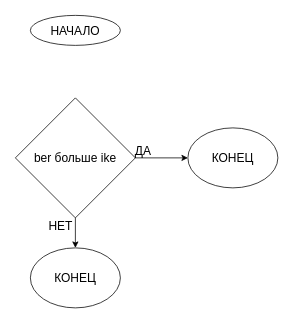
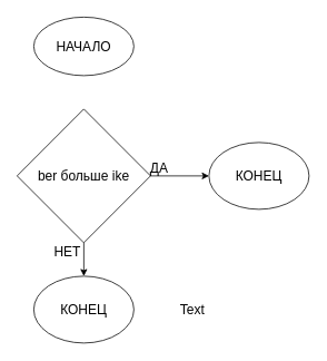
  <mxCell id="0" />
  <mxCell id="1" parent="0" />
- <mxCell id="2" value="НАЧАЛО" style="ellipse;whiteSpace=wrap;html=1;fontSize=16;" vertex="1" parent="1"><mxGeometry x="40" y="20" width="120" height="40" as="geometry" /></mxCell>
+ <mxCell id="2" value="НАЧАЛО" style="ellipse;whiteSpace=wrap;html=1;fontSize=16;" vertex="1" parent="1"><mxGeometry x="40" y="20" width="120" height="70" as="geometry" /></mxCell>
  <mxCell id="3" style="edgeStyle=orthogonalEdgeStyle;rounded=0;orthogonalLoop=1;jettySize=auto;html=1;entryX=0;entryY=0.5;entryDx=0;entryDy=0;fontSize=16;" edge="1" parent="1" source="5" target="6"><mxGeometry relative="1" as="geometry"><mxPoint x="260" y="210" as="targetPoint" /></mxGeometry></mxCell>
  <mxCell id="4" style="edgeStyle=orthogonalEdgeStyle;rounded=0;orthogonalLoop=1;jettySize=auto;html=1;entryX=0.5;entryY=0;entryDx=0;entryDy=0;fontSize=16;" edge="1" parent="1" source="5" target="8"><mxGeometry relative="1" as="geometry" /></mxCell>
  <mxCell id="5" value="ber больше ike" style="rhombus;whiteSpace=wrap;html=1;fontSize=16;" vertex="1" parent="1"><mxGeometry x="20" y="130" width="160" height="160" as="geometry" /></mxCell>
  <mxCell id="6" value="КОНЕЦ" style="ellipse;whiteSpace=wrap;html=1;fontSize=16;" vertex="1" parent="1"><mxGeometry x="250" y="170" width="120" height="80" as="geometry" /></mxCell>
  <mxCell id="7" value="ДА" style="text;html=1;align=center;verticalAlign=middle;resizable=0;points=[];autosize=1;strokeColor=none;fillColor=none;fontSize=16;" vertex="1" parent="1"><mxGeometry x="170" y="190" width="40" height="20" as="geometry" /></mxCell>
  <mxCell id="8" value="КОНЕЦ" style="ellipse;whiteSpace=wrap;html=1;fontSize=16;" vertex="1" parent="1"><mxGeometry x="40" y="330" width="120" height="80" as="geometry" /></mxCell>
  <mxCell id="9" value="НЕТ" style="text;html=1;align=center;verticalAlign=middle;resizable=0;points=[];autosize=1;strokeColor=none;fillColor=none;fontSize=16;" vertex="1" parent="1"><mxGeometry x="55" y="290" width="50" height="20" as="geometry" /></mxCell>
+ <mxCell id="10" value="Text" style="text;html=1;align=center;verticalAlign=middle;resizable=0;points=[];autosize=1;strokeColor=none;fillColor=none;fontSize=16;" vertex="1" parent="1"><mxGeometry x="210" y="360" width="40" height="20" as="geometry" /></mxCell>
